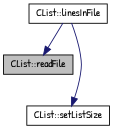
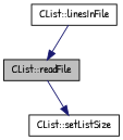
  digraph {
    fontname="Patrick Hand"
    rankdir=TB
    node [color=black fillcolor=white fontname="Patrick Hand" fontsize=12 shape=record style=filled]
    edge [color=midnightblue fontname="Patrick Hand" fontsize=12 labelfontname=Helvetica labelfontsize=12 style=solid]
    n1 [fillcolor=grey75 fontcolor=black height=0.2 label="CList::readFile" width=0.4]
    n2 [height=0.2 label="CList::setListSize" width=0.4]
    n3 [height=0.2 label="CList::linesInFile" width=0.4]
-   n3 -> n2
+   n1 -> n2
    n3 -> n1
  }
